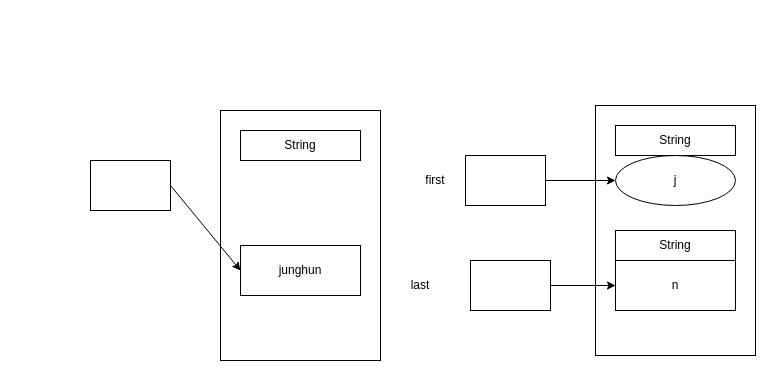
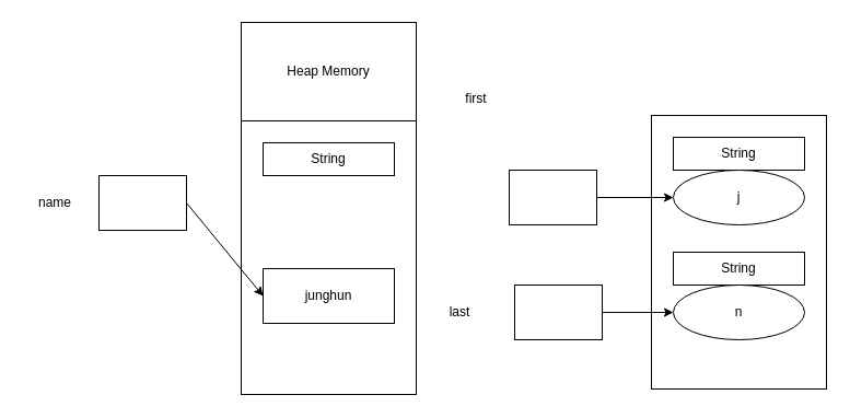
  <mxCell id="0" />
  <mxCell id="1" parent="0" />
+ <mxCell id="2" value="Heap Memory" style="rounded=0;whiteSpace=wrap;html=1;" parent="1" vertex="1"><mxGeometry x="220" y="20" width="160" height="90" as="geometry" /></mxCell>
  <mxCell id="3" value="" style="rounded=0;whiteSpace=wrap;html=1;" parent="1" vertex="1"><mxGeometry x="220" y="110" width="160" height="250" as="geometry" /></mxCell>
  <mxCell id="4" value="String" style="rounded=0;whiteSpace=wrap;html=1;" parent="1" vertex="1"><mxGeometry x="240" y="130" width="120" height="30" as="geometry" /></mxCell>
  <mxCell id="5" value="junghun" style="rounded=0;whiteSpace=wrap;html=1;" parent="1" vertex="1"><mxGeometry x="240" y="245" width="120" height="50" as="geometry" /></mxCell>
  <mxCell id="6" value="" style="rounded=0;whiteSpace=wrap;html=1;" parent="1" vertex="1"><mxGeometry x="90" y="160" width="80" height="50" as="geometry" /></mxCell>
+ <mxCell id="7" value="name" style="text;html=1;strokeColor=none;fillColor=none;align=center;verticalAlign=middle;whiteSpace=wrap;rounded=0;" parent="1" vertex="1"><mxGeometry x="20" y="170" width="60" height="30" as="geometry" /></mxCell>
  <mxCell id="8" value="" style="endArrow=classic;html=1;rounded=0;entryX=0;entryY=0.5;entryDx=0;entryDy=0;exitX=1;exitY=0.5;exitDx=0;exitDy=0;" parent="1" source="6" target="5" edge="1"><mxGeometry width="50" height="50" relative="1" as="geometry"><mxPoint x="170" y="190" as="sourcePoint" /><mxPoint x="220" y="140" as="targetPoint" /></mxGeometry></mxCell>
  <mxCell id="9" value="" style="rounded=0;whiteSpace=wrap;html=1;" parent="1" vertex="1"><mxGeometry x="595" y="105" width="160" height="250" as="geometry" /></mxCell>
  <mxCell id="10" value="String" style="rounded=0;whiteSpace=wrap;html=1;" parent="1" vertex="1"><mxGeometry x="615" y="125" width="120" height="30" as="geometry" /></mxCell>
  <mxCell id="11" value="j" style="ellipse;whiteSpace=wrap;html=1;" parent="1" vertex="1"><mxGeometry x="615" y="155" width="120" height="50" as="geometry" /></mxCell>
  <mxCell id="12" value="" style="rounded=0;whiteSpace=wrap;html=1;" parent="1" vertex="1"><mxGeometry x="465" y="155" width="80" height="50" as="geometry" /></mxCell>
- <mxCell id="13" value="first" style="text;html=1;strokeColor=none;fillColor=none;align=center;verticalAlign=middle;whiteSpace=wrap;rounded=0;" parent="1" vertex="1"><mxGeometry x="405" y="165" width="60" height="30" as="geometry" /></mxCell>
+ <mxCell id="13" value="first" style="text;html=1;strokeColor=none;fillColor=none;align=center;verticalAlign=middle;whiteSpace=wrap;rounded=0;" parent="1" vertex="1"><mxGeometry x="405" y="75" width="60" height="30" as="geometry" /></mxCell>
  <mxCell id="14" value="" style="endArrow=classic;html=1;rounded=0;entryX=0;entryY=0.5;entryDx=0;entryDy=0;exitX=1;exitY=0.5;exitDx=0;exitDy=0;" parent="1" source="12" target="11" edge="1"><mxGeometry width="50" height="50" relative="1" as="geometry"><mxPoint x="545" y="185" as="sourcePoint" /><mxPoint x="595" y="135" as="targetPoint" /></mxGeometry></mxCell>
  <mxCell id="15" value="String" style="rounded=0;whiteSpace=wrap;html=1;" parent="1" vertex="1"><mxGeometry x="615" y="230" width="120" height="30" as="geometry" /></mxCell>
- <mxCell id="16" value="n" style="rounded=0;whiteSpace=wrap;html=1;" parent="1" vertex="1"><mxGeometry x="615" y="260" width="120" height="50" as="geometry" /></mxCell>
+ <mxCell id="16" value="n" style="ellipse;whiteSpace=wrap;html=1;" parent="1" vertex="1"><mxGeometry x="615" y="260" width="120" height="50" as="geometry" /></mxCell>
  <mxCell id="17" value="" style="rounded=0;whiteSpace=wrap;html=1;" parent="1" vertex="1"><mxGeometry x="470" y="260" width="80" height="50" as="geometry" /></mxCell>
  <mxCell id="18" value="last" style="text;html=1;strokeColor=none;fillColor=none;align=center;verticalAlign=middle;whiteSpace=wrap;rounded=0;" parent="1" vertex="1"><mxGeometry x="390" y="270" width="60" height="30" as="geometry" /></mxCell>
  <mxCell id="19" value="" style="endArrow=classic;html=1;rounded=0;entryX=0;entryY=0.5;entryDx=0;entryDy=0;exitX=1;exitY=0.5;exitDx=0;exitDy=0;" parent="1" source="17" target="16" edge="1"><mxGeometry width="50" height="50" relative="1" as="geometry"><mxPoint x="550" y="290" as="sourcePoint" /><mxPoint x="600" y="240" as="targetPoint" /></mxGeometry></mxCell>
